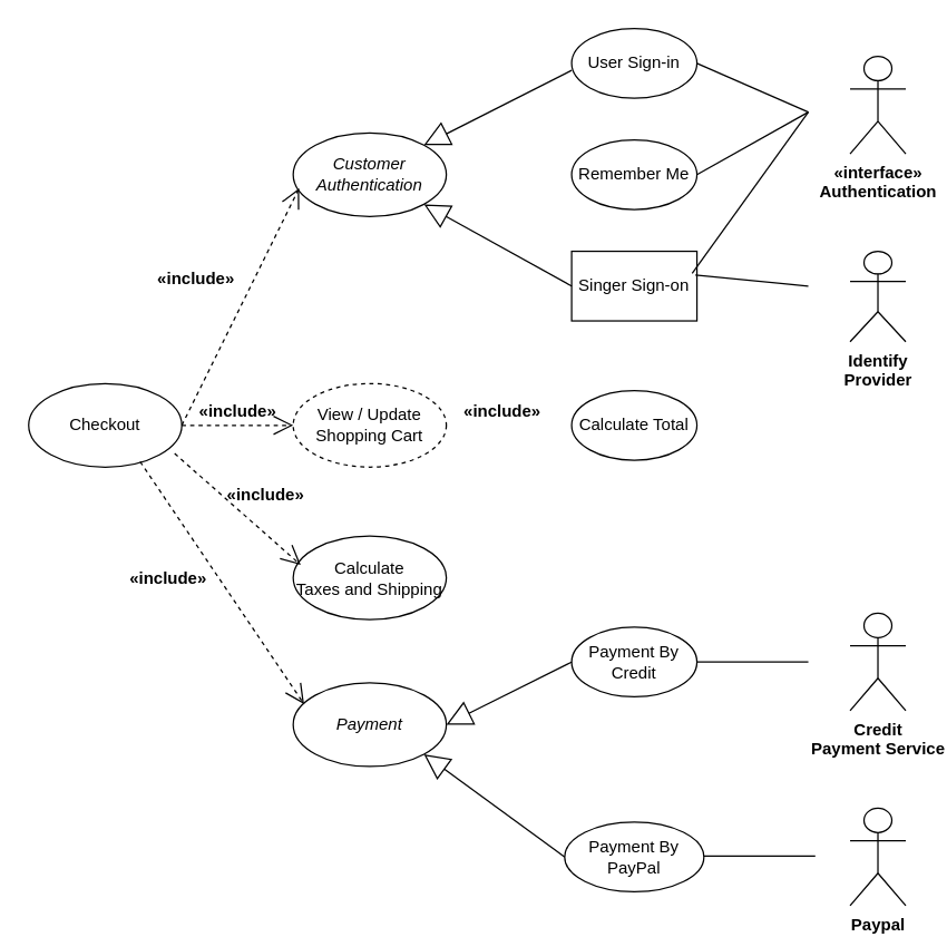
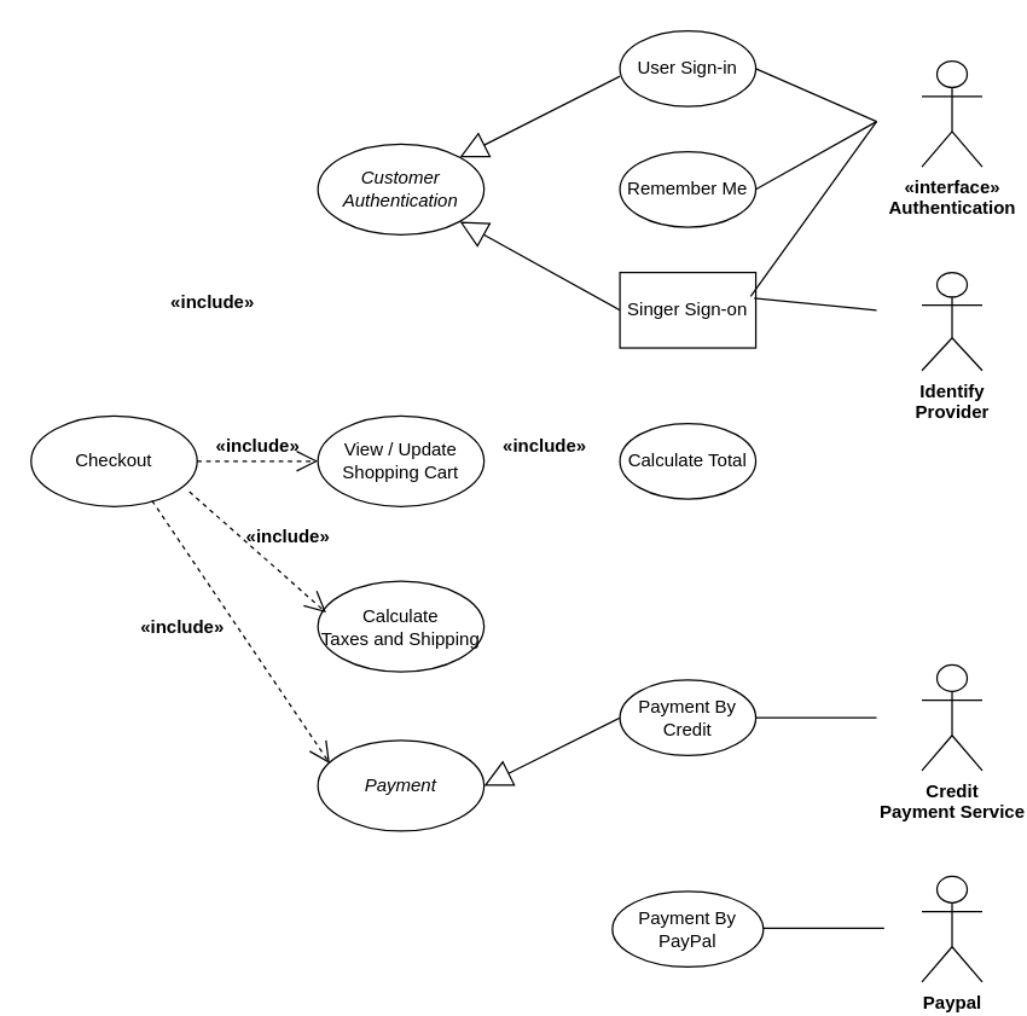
  <mxCell id="0" />
  <mxCell id="1" parent="0" />
  <mxCell id="2" value="Checkout" style="ellipse;whiteSpace=wrap;html=1;" vertex="1" parent="1"><mxGeometry x="20" y="275" width="110" height="60" as="geometry" /></mxCell>
  <mxCell id="3" value="&lt;i&gt;Customer Authentication&lt;/i&gt;" style="ellipse;whiteSpace=wrap;html=1;" vertex="1" parent="1"><mxGeometry x="210" y="95" width="110" height="60" as="geometry" /></mxCell>
  <mxCell id="4" value="Payment By PayPal" style="ellipse;whiteSpace=wrap;html=1;" vertex="1" parent="1"><mxGeometry x="405" y="590" width="100" height="50" as="geometry" /></mxCell>
  <mxCell id="5" value="Payment By Credit" style="ellipse;whiteSpace=wrap;html=1;" vertex="1" parent="1"><mxGeometry x="410" y="450" width="90" height="50" as="geometry" /></mxCell>
  <mxCell id="6" value="Calculate Total" style="ellipse;whiteSpace=wrap;html=1;" vertex="1" parent="1"><mxGeometry x="410" y="280" width="90" height="50" as="geometry" /></mxCell>
  <mxCell id="7" value="Singer Sign-on" style="whiteSpace=wrap;html=1;rounded=0;" vertex="1" parent="1"><mxGeometry x="410" y="180" width="90" height="50" as="geometry" /></mxCell>
  <mxCell id="8" value="Remember Me" style="ellipse;whiteSpace=wrap;html=1;" vertex="1" parent="1"><mxGeometry x="410" y="100" width="90" height="50" as="geometry" /></mxCell>
  <mxCell id="9" value="User Sign-in" style="ellipse;whiteSpace=wrap;html=1;" vertex="1" parent="1"><mxGeometry x="410" y="20" width="90" height="50" as="geometry" /></mxCell>
  <mxCell id="10" value="&lt;i&gt;Payment&lt;/i&gt;" style="ellipse;whiteSpace=wrap;html=1;" vertex="1" parent="1"><mxGeometry x="210" y="490" width="110" height="60" as="geometry" /></mxCell>
  <mxCell id="11" value="Calculate&lt;br&gt;Taxes and Shipping" style="ellipse;whiteSpace=wrap;html=1;" vertex="1" parent="1"><mxGeometry x="210" y="384.5" width="110" height="60" as="geometry" /></mxCell>
- <mxCell id="12" value="View / Update Shopping Cart" style="ellipse;whiteSpace=wrap;html=1;dashed=1;" vertex="1" parent="1"><mxGeometry x="210" y="275" width="110" height="60" as="geometry" /></mxCell>
+ <mxCell id="12" value="View / Update Shopping Cart" style="ellipse;whiteSpace=wrap;html=1;" vertex="1" parent="1"><mxGeometry x="210" y="275" width="110" height="60" as="geometry" /></mxCell>
  <mxCell id="13" value="&lt;b&gt;«interface»&lt;br style=&quot;border-color: var(--border-color);&quot;&gt;&lt;span style=&quot;border-color: var(--border-color);&quot;&gt;Authentication&lt;/span&gt;&lt;/b&gt;" style="shape=umlActor;verticalLabelPosition=bottom;verticalAlign=top;html=1;" vertex="1" parent="1"><mxGeometry x="610" y="40" width="40" height="70" as="geometry" /></mxCell>
  <mxCell id="14" value="&lt;b&gt;Identify &lt;br&gt;Provider&lt;/b&gt;" style="shape=umlActor;verticalLabelPosition=bottom;verticalAlign=top;html=1;" vertex="1" parent="1"><mxGeometry x="610" y="180" width="40" height="65" as="geometry" /></mxCell>
  <mxCell id="15" value="&lt;b&gt;Credit &lt;br&gt;Payment Service&lt;/b&gt;" style="shape=umlActor;verticalLabelPosition=bottom;verticalAlign=top;html=1;" vertex="1" parent="1"><mxGeometry x="610" y="440" width="40" height="70" as="geometry" /></mxCell>
  <mxCell id="16" value="&lt;b&gt;Paypal&lt;/b&gt;" style="shape=umlActor;verticalLabelPosition=bottom;verticalAlign=top;html=1;" vertex="1" parent="1"><mxGeometry x="610" y="580" width="40" height="70" as="geometry" /></mxCell>
  <mxCell id="17" value="" style="endArrow=block;endSize=16;endFill=0;html=1;rounded=0;exitX=0;exitY=0.5;exitDx=0;exitDy=0;entryX=1;entryY=0.5;entryDx=0;entryDy=0;" edge="1" parent="1" source="5" target="10"><mxGeometry width="160" relative="1" as="geometry"><mxPoint x="210" y="250" as="sourcePoint" /><mxPoint x="370" y="250" as="targetPoint" /></mxGeometry></mxCell>
- <mxCell id="18" value="" style="endArrow=block;endSize=16;endFill=0;html=1;rounded=0;exitX=0;exitY=0.5;exitDx=0;exitDy=0;entryX=1;entryY=1;entryDx=0;entryDy=0;" edge="1" parent="1" source="4" target="10"><mxGeometry width="160" relative="1" as="geometry"><mxPoint x="410" y="545" as="sourcePoint" /><mxPoint x="320" y="590" as="targetPoint" /></mxGeometry></mxCell>
- <mxCell id="19" value="" style="endArrow=open;endSize=12;dashed=1;html=1;rounded=0;exitX=1;exitY=0.5;exitDx=0;exitDy=0;entryX=0.039;entryY=0.661;entryDx=0;entryDy=0;entryPerimeter=0;" edge="1" parent="1" source="2" target="3"><mxGeometry width="160" relative="1" as="geometry"><mxPoint x="230" y="350" as="sourcePoint" /><mxPoint x="390" y="350" as="targetPoint" /></mxGeometry></mxCell>
  <mxCell id="20" value="&lt;b style=&quot;border-color: var(--border-color);&quot;&gt;«include»&lt;br&gt;&lt;/b&gt;" style="text;align=center;fontStyle=1;verticalAlign=middle;spacingLeft=3;spacingRight=3;strokeColor=none;rotatable=0;points=[[0,0.5],[1,0.5]];portConstraint=eastwest;html=1;" vertex="1" parent="1"><mxGeometry x="100" y="180" width="80" height="39" as="geometry" /></mxCell>
  <mxCell id="21" value="" style="endArrow=open;endSize=12;dashed=1;html=1;rounded=0;exitX=1;exitY=0.5;exitDx=0;exitDy=0;entryX=0;entryY=0.5;entryDx=0;entryDy=0;" edge="1" parent="1" source="2" target="12"><mxGeometry width="160" relative="1" as="geometry"><mxPoint x="210" y="330" as="sourcePoint" /><mxPoint x="370" y="330" as="targetPoint" /></mxGeometry></mxCell>
  <mxCell id="22" value="&lt;b style=&quot;border-color: var(--border-color);&quot;&gt;«include»&lt;br&gt;&lt;/b&gt;" style="text;align=center;fontStyle=1;verticalAlign=middle;spacingLeft=3;spacingRight=3;strokeColor=none;rotatable=0;points=[[0,0.5],[1,0.5]];portConstraint=eastwest;html=1;" vertex="1" parent="1"><mxGeometry x="130" y="275" width="80" height="39" as="geometry" /></mxCell>
  <mxCell id="23" value="" style="endArrow=open;endSize=12;dashed=1;html=1;rounded=0;exitX=0.953;exitY=0.837;exitDx=0;exitDy=0;exitPerimeter=0;entryX=0.049;entryY=0.346;entryDx=0;entryDy=0;entryPerimeter=0;" edge="1" parent="1" source="2" target="11"><mxGeometry width="160" relative="1" as="geometry"><mxPoint x="210" y="330" as="sourcePoint" /><mxPoint x="370" y="330" as="targetPoint" /></mxGeometry></mxCell>
  <mxCell id="24" value="&lt;b style=&quot;border-color: var(--border-color);&quot;&gt;«include»&lt;br&gt;&lt;/b&gt;" style="text;align=center;fontStyle=1;verticalAlign=middle;spacingLeft=3;spacingRight=3;strokeColor=none;rotatable=0;points=[[0,0.5],[1,0.5]];portConstraint=eastwest;html=1;" vertex="1" parent="1"><mxGeometry x="150" y="335" width="80" height="39" as="geometry" /></mxCell>
  <mxCell id="25" value="" style="endArrow=open;endSize=12;dashed=1;html=1;rounded=0;exitX=0.728;exitY=0.935;exitDx=0;exitDy=0;exitPerimeter=0;entryX=0.071;entryY=0.254;entryDx=0;entryDy=0;entryPerimeter=0;" edge="1" parent="1" source="2" target="10"><mxGeometry width="160" relative="1" as="geometry"><mxPoint x="210" y="330" as="sourcePoint" /><mxPoint x="370" y="330" as="targetPoint" /></mxGeometry></mxCell>
  <mxCell id="26" value="&lt;b style=&quot;border-color: var(--border-color);&quot;&gt;«include»&lt;br&gt;&lt;/b&gt;" style="text;align=center;fontStyle=1;verticalAlign=middle;spacingLeft=3;spacingRight=3;strokeColor=none;rotatable=0;points=[[0,0.5],[1,0.5]];portConstraint=eastwest;html=1;" vertex="1" parent="1"><mxGeometry x="80" y="395" width="80" height="39" as="geometry" /></mxCell>
  <mxCell id="27" value="&lt;b style=&quot;border-color: var(--border-color);&quot;&gt;«include»&lt;br&gt;&lt;/b&gt;" style="text;align=center;fontStyle=1;verticalAlign=middle;spacingLeft=3;spacingRight=3;strokeColor=none;rotatable=0;points=[[0,0.5],[1,0.5]];portConstraint=eastwest;html=1;" vertex="1" parent="1"><mxGeometry x="320" y="275" width="80" height="39" as="geometry" /></mxCell>
  <mxCell id="28" value="" style="endArrow=block;endSize=16;endFill=0;html=1;rounded=0;exitX=0;exitY=0.5;exitDx=0;exitDy=0;entryX=1;entryY=0;entryDx=0;entryDy=0;" edge="1" parent="1" target="3"><mxGeometry width="160" relative="1" as="geometry"><mxPoint x="410" y="50" as="sourcePoint" /><mxPoint x="320" y="95" as="targetPoint" /></mxGeometry></mxCell>
  <mxCell id="29" value="" style="endArrow=block;endSize=16;endFill=0;html=1;rounded=0;exitX=0;exitY=0.5;exitDx=0;exitDy=0;entryX=1;entryY=1;entryDx=0;entryDy=0;" edge="1" parent="1" source="7" target="3"><mxGeometry width="160" relative="1" as="geometry"><mxPoint x="430" y="70" as="sourcePoint" /><mxPoint x="324" y="124" as="targetPoint" /></mxGeometry></mxCell>
  <mxCell id="30" value="" style="endArrow=none;html=1;rounded=0;exitX=1;exitY=0.5;exitDx=0;exitDy=0;" edge="1" parent="1" source="9"><mxGeometry width="50" height="50" relative="1" as="geometry"><mxPoint x="530" y="130" as="sourcePoint" /><mxPoint x="580" y="80" as="targetPoint" /></mxGeometry></mxCell>
  <mxCell id="31" value="" style="endArrow=none;html=1;rounded=0;exitX=1;exitY=0.5;exitDx=0;exitDy=0;" edge="1" parent="1" source="8"><mxGeometry width="50" height="50" relative="1" as="geometry"><mxPoint x="510" y="115" as="sourcePoint" /><mxPoint x="580" y="80" as="targetPoint" /></mxGeometry></mxCell>
  <mxCell id="32" value="" style="endArrow=none;html=1;rounded=0;exitX=0.962;exitY=0.316;exitDx=0;exitDy=0;exitPerimeter=0;" edge="1" parent="1" source="7"><mxGeometry width="50" height="50" relative="1" as="geometry"><mxPoint x="520" y="65" as="sourcePoint" /><mxPoint x="580" y="80" as="targetPoint" /></mxGeometry></mxCell>
  <mxCell id="33" value="" style="endArrow=none;html=1;rounded=0;exitX=0.988;exitY=0.34;exitDx=0;exitDy=0;exitPerimeter=0;" edge="1" parent="1" source="7"><mxGeometry width="50" height="50" relative="1" as="geometry"><mxPoint x="530" y="75" as="sourcePoint" /><mxPoint x="580" y="205" as="targetPoint" /></mxGeometry></mxCell>
  <mxCell id="34" value="" style="endArrow=none;html=1;rounded=0;exitX=1;exitY=0.5;exitDx=0;exitDy=0;" edge="1" parent="1" source="5"><mxGeometry width="50" height="50" relative="1" as="geometry"><mxPoint x="540" y="85" as="sourcePoint" /><mxPoint x="580" y="475" as="targetPoint" /></mxGeometry></mxCell>
  <mxCell id="35" value="" style="endArrow=none;html=1;rounded=0;exitX=1;exitY=0.5;exitDx=0;exitDy=0;" edge="1" parent="1"><mxGeometry width="50" height="50" relative="1" as="geometry"><mxPoint x="505" y="614.41" as="sourcePoint" /><mxPoint x="585" y="614.41" as="targetPoint" /></mxGeometry></mxCell>
